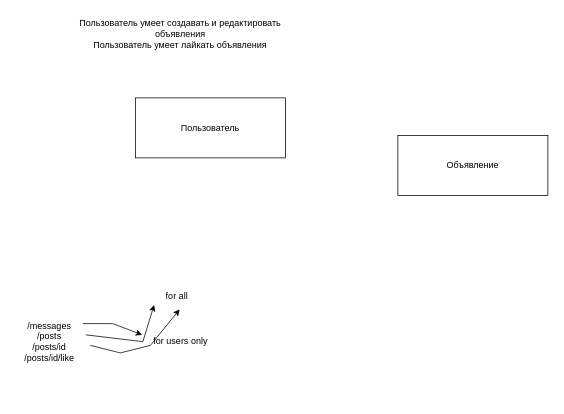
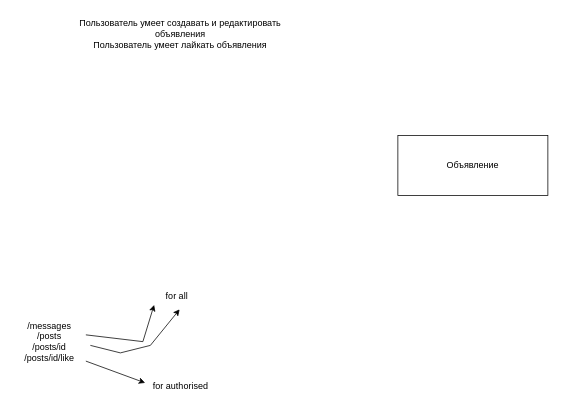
  <mxCell id="0" />
  <mxCell id="1" parent="0" />
- <mxCell id="2" value="Пользователь&lt;br&gt;" style="rounded=0;whiteSpace=wrap;html=1;" vertex="1" parent="1"><mxGeometry x="180" y="130" width="200" height="80" as="geometry" /></mxCell>
  <mxCell id="3" value="Объявление" style="rounded=0;whiteSpace=wrap;html=1;" vertex="1" parent="1"><mxGeometry x="530" y="180" width="200" height="80" as="geometry" /></mxCell>
  <mxCell id="4" value="Пользователь умеет создавать и редактировать объявления&lt;br&gt;Пользователь умеет лайкать объявления" style="text;html=1;strokeColor=none;fillColor=none;align=center;verticalAlign=middle;whiteSpace=wrap;rounded=0;" vertex="1" parent="1"><mxGeometry x="70" y="20" width="340" height="50" as="geometry" /></mxCell>
  <mxCell id="5" value="/messages&lt;br&gt;/posts&lt;br&gt;/posts/id&lt;br&gt;/posts/id/like&lt;br&gt;" style="text;html=1;align=center;verticalAlign=middle;resizable=0;points=[];autosize=1;strokeColor=none;fillColor=none;" vertex="1" parent="1"><mxGeometry x="20" y="420" width="90" height="70" as="geometry" /></mxCell>
  <mxCell id="6" value="for all&lt;br&gt;" style="text;html=1;align=center;verticalAlign=middle;resizable=0;points=[];autosize=1;strokeColor=none;fillColor=none;" vertex="1" parent="1"><mxGeometry x="210" y="380" width="50" height="30" as="geometry" /></mxCell>
- <mxCell id="7" value="for users only&lt;br&gt;" style="text;html=1;align=center;verticalAlign=middle;resizable=0;points=[];autosize=1;strokeColor=none;fillColor=none;" vertex="1" parent="1"><mxGeometry x="190" y="440" width="100" height="30" as="geometry" /></mxCell>
- <mxCell id="9" value="" style="endArrow=classic;html=1;rounded=0;exitX=1;exitY=0.157;exitDx=0;exitDy=0;exitPerimeter=0;entryX=-0.01;entryY=0.2;entryDx=0;entryDy=0;entryPerimeter=0;" edge="1" parent="1" source="5" target="7"><mxGeometry width="50" height="50" relative="1" as="geometry"><mxPoint x="390" y="410" as="sourcePoint" /><mxPoint x="190" y="430" as="targetPoint" /><Array as="points"><mxPoint x="150" y="431" /></Array></mxGeometry></mxCell>
+ <mxCell id="8" value="for authorised" style="text;html=1;align=center;verticalAlign=middle;resizable=0;points=[];autosize=1;strokeColor=none;fillColor=none;" vertex="1" parent="1"><mxGeometry x="190" y="500" width="100" height="30" as="geometry" /></mxCell>
  <mxCell id="10" value="" style="endArrow=classic;html=1;rounded=0;exitX=1.044;exitY=0.371;exitDx=0;exitDy=0;exitPerimeter=0;entryX=-0.1;entryY=0.867;entryDx=0;entryDy=0;entryPerimeter=0;" edge="1" parent="1" source="5" target="6"><mxGeometry width="50" height="50" relative="1" as="geometry"><mxPoint x="390" y="410" as="sourcePoint" /><mxPoint x="440" y="360" as="targetPoint" /><Array as="points"><mxPoint x="190" y="455" /></Array></mxGeometry></mxCell>
  <mxCell id="11" value="" style="endArrow=classic;html=1;rounded=0;entryX=0.58;entryY=1.067;entryDx=0;entryDy=0;entryPerimeter=0;" edge="1" parent="1" target="6"><mxGeometry width="50" height="50" relative="1" as="geometry"><mxPoint x="120" y="460" as="sourcePoint" /><mxPoint x="440" y="360" as="targetPoint" /><Array as="points"><mxPoint x="160" y="470" /><mxPoint x="200" y="460" /></Array></mxGeometry></mxCell>
+ <mxCell id="12" value="" style="endArrow=classic;html=1;rounded=0;exitX=1.044;exitY=0.871;exitDx=0;exitDy=0;exitPerimeter=0;entryX=0.03;entryY=0.333;entryDx=0;entryDy=0;entryPerimeter=0;" edge="1" parent="1" source="5" target="8"><mxGeometry width="50" height="50" relative="1" as="geometry"><mxPoint x="390" y="410" as="sourcePoint" /><mxPoint x="440" y="360" as="targetPoint" /></mxGeometry></mxCell>
